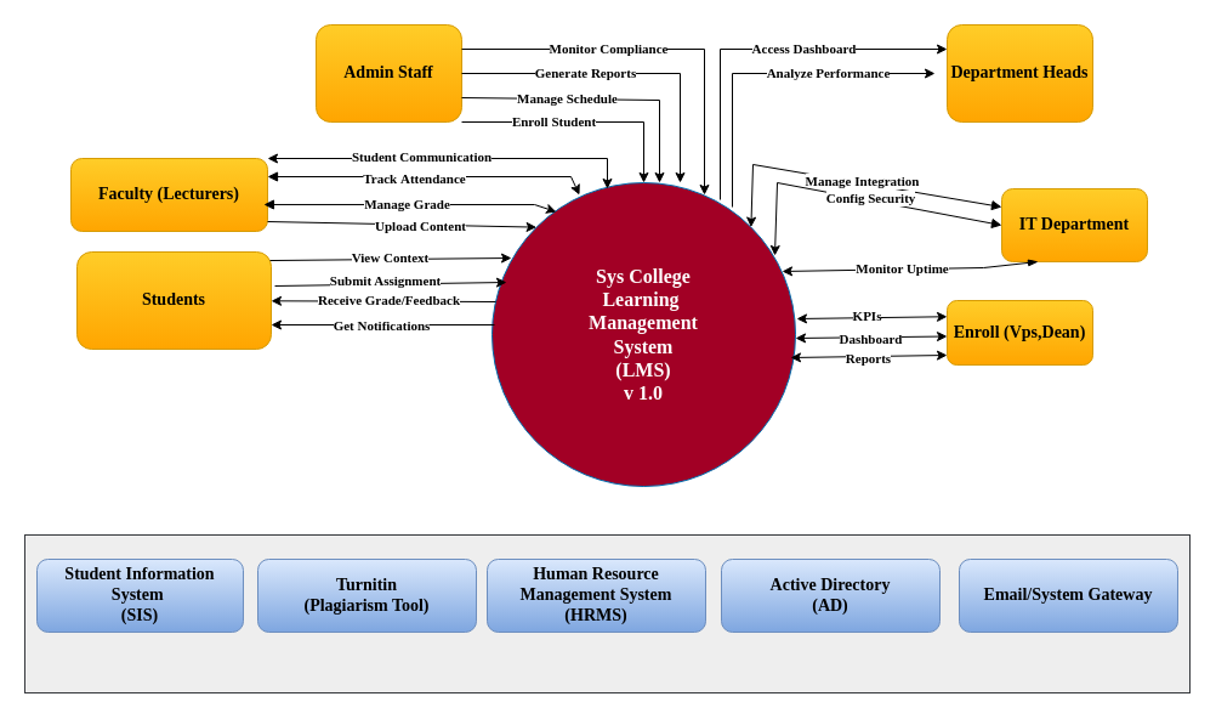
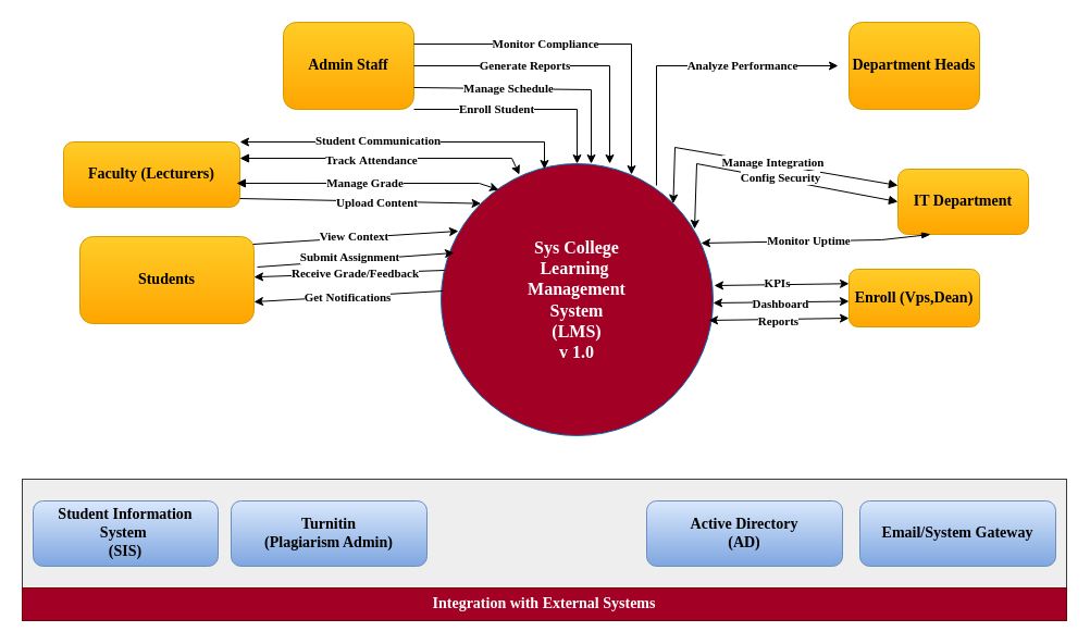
  <mxCell id="0" />
  <mxCell id="1" parent="0" />
  <mxCell id="2" value="&lt;div&gt;&lt;font face=&quot;Verdana&quot; style=&quot;font-size: 16px;&quot;&gt;&lt;b style=&quot;&quot;&gt;Sys College&lt;/b&gt;&lt;/font&gt;&lt;/div&gt;&lt;div&gt;&lt;b style=&quot;font-size: 16px; background-color: transparent;&quot;&gt;&lt;font style=&quot;color: light-dark(rgb(255, 255, 255), rgb(255, 255, 255));&quot; face=&quot;Verdana&quot;&gt;Learning&amp;nbsp;&lt;/font&gt;&lt;/b&gt;&lt;/div&gt;&lt;div&gt;&lt;font face=&quot;Verdana&quot; style=&quot;font-size: 16px;&quot;&gt;&lt;b&gt;Management&lt;/b&gt;&lt;/font&gt;&lt;/div&gt;&lt;div&gt;&lt;font face=&quot;Verdana&quot; style=&quot;font-size: 16px;&quot;&gt;&lt;b&gt;System&lt;/b&gt;&lt;/font&gt;&lt;/div&gt;&lt;div&gt;&lt;font face=&quot;Verdana&quot; style=&quot;font-size: 16px;&quot;&gt;&lt;b&gt;(LMS)&lt;br&gt;&lt;/b&gt;&lt;/font&gt;&lt;div&gt;&lt;font face=&quot;Verdana&quot; style=&quot;font-size: 16px;&quot;&gt;&lt;b style=&quot;&quot;&gt;v 1.0&lt;/b&gt;&lt;/font&gt;&lt;/div&gt;&lt;/div&gt;" style="ellipse;whiteSpace=wrap;html=1;aspect=fixed;fillColor=#a20025;fontColor=#ffffff;strokeColor=#006EAF;" parent="1" vertex="1"><mxGeometry x="405" y="150" width="250" height="250" as="geometry" /></mxCell>
- <mxCell id="3" value="&lt;font style=&quot;font-size: 14px;&quot; face=&quot;Verdana&quot;&gt;&lt;b&gt;Students&lt;/b&gt;&lt;/font&gt;" style="rounded=1;whiteSpace=wrap;html=1;fillColor=#ffcd28;strokeColor=#d79b00;gradientColor=#ffa500;" parent="1" vertex="1"><mxGeometry x="63" y="207" width="160" height="80" as="geometry" /></mxCell>
+ <mxCell id="3" value="&lt;font style=&quot;font-size: 14px;&quot; face=&quot;Verdana&quot;&gt;&lt;b&gt;Students&lt;/b&gt;&lt;/font&gt;" style="rounded=1;whiteSpace=wrap;html=1;fillColor=#ffcd28;strokeColor=#d79b00;gradientColor=#ffa500;" parent="1" vertex="1"><mxGeometry x="73" y="217" width="160" height="80" as="geometry" /></mxCell>
  <mxCell id="4" value="&lt;b&gt;&lt;font style=&quot;font-size: 14px;&quot; face=&quot;Verdana&quot;&gt;Faculty (Lecturers)&lt;/font&gt;&lt;/b&gt;" style="rounded=1;whiteSpace=wrap;html=1;fillColor=#ffcd28;gradientColor=#ffa500;strokeColor=#d79b00;" parent="1" vertex="1"><mxGeometry x="58" y="130" width="162" height="60" as="geometry" /></mxCell>
  <mxCell id="5" value="&lt;b&gt;&lt;font style=&quot;font-size: 14px;&quot; face=&quot;Verdana&quot;&gt;Admin Staff&lt;/font&gt;&lt;/b&gt;" style="rounded=1;whiteSpace=wrap;html=1;fillColor=#ffcd28;gradientColor=#ffa500;strokeColor=#d79b00;" parent="1" vertex="1"><mxGeometry x="260" y="20" width="120" height="80" as="geometry" /></mxCell>
  <mxCell id="6" value="&lt;b&gt;&lt;font style=&quot;font-size: 14px;&quot; face=&quot;Verdana&quot;&gt;Department Heads&lt;/font&gt;&lt;/b&gt;" style="rounded=1;whiteSpace=wrap;html=1;fillColor=#ffcd28;gradientColor=#ffa500;strokeColor=#d79b00;" parent="1" vertex="1"><mxGeometry x="780" y="20" width="120" height="80" as="geometry" /></mxCell>
  <mxCell id="7" value="&lt;b&gt;&lt;font style=&quot;font-size: 14px;&quot; face=&quot;Verdana&quot;&gt;IT Department&lt;/font&gt;&lt;/b&gt;" style="rounded=1;whiteSpace=wrap;html=1;fillColor=#ffcd28;gradientColor=#ffa500;strokeColor=#d79b00;" parent="1" vertex="1"><mxGeometry x="825" y="155" width="120" height="60" as="geometry" /></mxCell>
  <mxCell id="8" value="&lt;b&gt;&lt;font style=&quot;font-size: 14px;&quot; face=&quot;Verdana&quot;&gt;Enroll (Vps,Dean)&lt;/font&gt;&lt;/b&gt;" style="rounded=1;whiteSpace=wrap;html=1;fillColor=#ffcd28;gradientColor=#ffa500;strokeColor=#d79b00;" parent="1" vertex="1"><mxGeometry x="780" y="247" width="120" height="53" as="geometry" /></mxCell>
  <mxCell id="9" value="" style="endArrow=classic;html=1;rounded=0;strokeWidth=1;exitX=0.994;exitY=0.088;exitDx=0;exitDy=0;exitPerimeter=0;entryX=0.064;entryY=0.248;entryDx=0;entryDy=0;entryPerimeter=0;" parent="1" source="3" target="2" edge="1"><mxGeometry width="50" height="50" relative="1" as="geometry"><mxPoint x="250" y="218" as="sourcePoint" /><mxPoint x="400" y="200" as="targetPoint" /></mxGeometry></mxCell>
  <mxCell id="10" value="View Context" style="edgeLabel;html=1;align=center;verticalAlign=middle;resizable=0;points=[];fontFamily=Verdana;fontSize=11;fontStyle=1" parent="9" vertex="1" connectable="0"><mxGeometry x="0.066" y="-1" relative="1" as="geometry"><mxPoint x="-8" y="-2" as="offset" /></mxGeometry></mxCell>
  <mxCell id="11" value="" style="endArrow=classic;html=1;rounded=0;entryX=0.048;entryY=0.328;entryDx=0;entryDy=0;entryPerimeter=0;strokeWidth=1;exitX=1.019;exitY=0.35;exitDx=0;exitDy=0;exitPerimeter=0;" parent="1" source="3" target="2" edge="1"><mxGeometry width="50" height="50" relative="1" as="geometry"><mxPoint x="220" y="235" as="sourcePoint" /><mxPoint x="409.75" y="234.75" as="targetPoint" /></mxGeometry></mxCell>
  <mxCell id="12" value="Submit Assignment" style="edgeLabel;html=1;align=center;verticalAlign=middle;resizable=0;points=[];fontFamily=Verdana;fontSize=11;fontStyle=1" parent="11" vertex="1" connectable="0"><mxGeometry x="0.066" y="-1" relative="1" as="geometry"><mxPoint x="-12" y="-4" as="offset" /></mxGeometry></mxCell>
  <mxCell id="13" value="" style="endArrow=classic;html=1;rounded=0;exitX=0.012;exitY=0.392;exitDx=0;exitDy=0;strokeWidth=1;exitPerimeter=0;" parent="1" source="2" target="3" edge="1"><mxGeometry width="50" height="50" relative="1" as="geometry"><mxPoint x="405" y="254" as="sourcePoint" /><mxPoint x="200" y="254" as="targetPoint" /></mxGeometry></mxCell>
  <mxCell id="14" value="Receive Grade/Feedback" style="edgeLabel;html=1;align=center;verticalAlign=middle;resizable=0;points=[];fontFamily=Verdana;fontSize=11;fontStyle=1" parent="13" vertex="1" connectable="0"><mxGeometry x="0.066" y="-1" relative="1" as="geometry"><mxPoint x="10" as="offset" /></mxGeometry></mxCell>
  <mxCell id="15" value="" style="endArrow=classic;html=1;rounded=0;strokeWidth=1;entryX=1;entryY=0.75;entryDx=0;entryDy=0;exitX=0.008;exitY=0.468;exitDx=0;exitDy=0;exitPerimeter=0;" parent="1" source="2" target="3" edge="1"><mxGeometry width="50" height="50" relative="1" as="geometry"><mxPoint x="405" y="272" as="sourcePoint" /><mxPoint x="200" y="272" as="targetPoint" /></mxGeometry></mxCell>
  <mxCell id="16" value="Get Notifications" style="edgeLabel;html=1;align=center;verticalAlign=middle;resizable=0;points=[];fontFamily=Verdana;fontSize=11;fontStyle=1" parent="15" vertex="1" connectable="0"><mxGeometry x="0.066" y="-1" relative="1" as="geometry"><mxPoint x="4" y="1" as="offset" /></mxGeometry></mxCell>
  <mxCell id="17" value="" style="endArrow=classic;html=1;rounded=0;strokeWidth=1;exitX=1;exitY=0.867;exitDx=0;exitDy=0;entryX=0;entryY=0;entryDx=0;entryDy=0;exitPerimeter=0;" parent="1" source="4" target="2" edge="1"><mxGeometry width="50" height="50" relative="1" as="geometry"><mxPoint x="460" y="60" as="sourcePoint" /><mxPoint x="390" y="170" as="targetPoint" /><Array as="points" /></mxGeometry></mxCell>
  <mxCell id="18" value="Upload&amp;nbsp;&lt;span style=&quot;background-color: light-dark(#ffffff, var(--ge-dark-color, #121212)); color: light-dark(rgb(0, 0, 0), rgb(255, 255, 255));&quot;&gt;Content&lt;/span&gt;" style="edgeLabel;html=1;align=center;verticalAlign=middle;resizable=0;points=[];fontFamily=Verdana;fontSize=11;fontStyle=1" parent="17" vertex="1" connectable="0"><mxGeometry x="0.066" y="-1" relative="1" as="geometry"><mxPoint x="8" as="offset" /></mxGeometry></mxCell>
  <mxCell id="19" value="" style="endArrow=classic;html=1;rounded=0;strokeWidth=1;startArrow=block;startFill=1;entryX=0.212;entryY=0.096;entryDx=0;entryDy=0;entryPerimeter=0;exitX=0.981;exitY=0.633;exitDx=0;exitDy=0;exitPerimeter=0;" parent="1" source="4" target="2" edge="1"><mxGeometry width="50" height="50" relative="1" as="geometry"><mxPoint x="230" y="132" as="sourcePoint" /><mxPoint x="460" y="150" as="targetPoint" /><Array as="points"><mxPoint x="440" y="168" /></Array></mxGeometry></mxCell>
  <mxCell id="20" value="Manage&amp;nbsp;&lt;span style=&quot;background-color: light-dark(#ffffff, var(--ge-dark-color, #121212)); color: light-dark(rgb(0, 0, 0), rgb(255, 255, 255));&quot;&gt;Grade&lt;/span&gt;" style="edgeLabel;html=1;align=center;verticalAlign=middle;resizable=0;points=[];fontFamily=Verdana;fontSize=11;fontStyle=1" parent="19" vertex="1" connectable="0"><mxGeometry x="0.066" y="-1" relative="1" as="geometry"><mxPoint x="-11" y="-1" as="offset" /></mxGeometry></mxCell>
  <mxCell id="21" value="" style="endArrow=classic;html=1;rounded=0;strokeWidth=1;startArrow=block;startFill=1;exitX=1;exitY=0.25;exitDx=0;exitDy=0;entryX=0.288;entryY=0.04;entryDx=0;entryDy=0;entryPerimeter=0;" parent="1" source="4" target="2" edge="1"><mxGeometry width="50" height="50" relative="1" as="geometry"><mxPoint x="310" y="110" as="sourcePoint" /><mxPoint x="580" y="130" as="targetPoint" /><Array as="points"><mxPoint x="350" y="145" /><mxPoint x="470" y="145" /></Array></mxGeometry></mxCell>
  <mxCell id="22" value="Track&amp;nbsp;&lt;span style=&quot;background-color: light-dark(#ffffff, var(--ge-dark-color, #121212)); color: light-dark(rgb(0, 0, 0), rgb(255, 255, 255));&quot;&gt;Attendance&lt;/span&gt;" style="edgeLabel;html=1;align=center;verticalAlign=middle;resizable=0;points=[];fontFamily=Verdana;fontSize=11;fontStyle=1" parent="21" vertex="1" connectable="0"><mxGeometry x="0.066" y="-1" relative="1" as="geometry"><mxPoint x="-22" as="offset" /></mxGeometry></mxCell>
  <mxCell id="23" value="" style="endArrow=classic;startArrow=classic;html=1;rounded=0;strokeWidth=1;entryX=1;entryY=0;entryDx=0;entryDy=0;exitX=0.38;exitY=0.02;exitDx=0;exitDy=0;exitPerimeter=0;" parent="1" source="2" target="4" edge="1"><mxGeometry width="50" height="50" relative="1" as="geometry"><mxPoint x="700" y="160" as="sourcePoint" /><mxPoint x="440" y="70" as="targetPoint" /><Array as="points"><mxPoint x="500" y="130" /></Array></mxGeometry></mxCell>
  <mxCell id="24" value="&lt;font face=&quot;Verdana&quot;&gt;&lt;b&gt;Student&amp;nbsp;&lt;/b&gt;&lt;/font&gt;&lt;b style=&quot;font-family: Verdana; background-color: light-dark(#ffffff, var(--ge-dark-color, #121212)); color: light-dark(rgb(0, 0, 0), rgb(255, 255, 255));&quot;&gt;Communication&lt;/b&gt;" style="edgeLabel;html=1;align=center;verticalAlign=middle;resizable=0;points=[];fontSize=11;" parent="23" vertex="1" connectable="0"><mxGeometry x="0.097" relative="1" as="geometry"><mxPoint x="-12" y="-2" as="offset" /></mxGeometry></mxCell>
  <mxCell id="25" value="" style="endArrow=classic;html=1;rounded=0;exitX=1;exitY=1;exitDx=0;exitDy=0;entryX=0.5;entryY=0;entryDx=0;entryDy=0;" parent="1" source="5" target="2" edge="1"><mxGeometry width="50" height="50" relative="1" as="geometry"><mxPoint x="450" y="70" as="sourcePoint" /><mxPoint x="500" y="20" as="targetPoint" /><Array as="points"><mxPoint x="530" y="100" /></Array></mxGeometry></mxCell>
  <mxCell id="26" value="&lt;font face=&quot;Verdana&quot;&gt;&lt;b&gt;Enroll Student&lt;/b&gt;&lt;/font&gt;" style="edgeLabel;html=1;align=center;verticalAlign=middle;resizable=0;points=[];" parent="25" vertex="1" connectable="0"><mxGeometry x="-0.25" y="-2" relative="1" as="geometry"><mxPoint y="-3" as="offset" /></mxGeometry></mxCell>
  <mxCell id="27" value="" style="endArrow=classic;html=1;rounded=0;exitX=1;exitY=0.75;exitDx=0;exitDy=0;entryX=0.552;entryY=0;entryDx=0;entryDy=0;entryPerimeter=0;exitPerimeter=0;" parent="1" source="5" target="2" edge="1"><mxGeometry width="50" height="50" relative="1" as="geometry"><mxPoint x="390" y="82" as="sourcePoint" /><mxPoint x="540" y="132" as="targetPoint" /><Array as="points"><mxPoint x="543" y="82" /></Array></mxGeometry></mxCell>
  <mxCell id="28" value="&lt;font face=&quot;Verdana&quot;&gt;&lt;b&gt;Manage Schedule&lt;/b&gt;&lt;/font&gt;" style="edgeLabel;html=1;align=center;verticalAlign=middle;resizable=0;points=[];" parent="27" vertex="1" connectable="0"><mxGeometry x="-0.25" y="-2" relative="1" as="geometry"><mxPoint y="-3" as="offset" /></mxGeometry></mxCell>
  <mxCell id="29" value="" style="endArrow=classic;html=1;rounded=0;exitX=1;exitY=0.5;exitDx=0;exitDy=0;" parent="1" source="5" edge="1"><mxGeometry width="50" height="50" relative="1" as="geometry"><mxPoint x="400" y="80" as="sourcePoint" /><mxPoint x="560" y="150" as="targetPoint" /><Array as="points"><mxPoint x="560" y="60" /></Array></mxGeometry></mxCell>
  <mxCell id="30" value="&lt;font face=&quot;Verdana&quot;&gt;&lt;b&gt;Generate Reports&lt;/b&gt;&lt;/font&gt;" style="edgeLabel;html=1;align=center;verticalAlign=middle;resizable=0;points=[];" parent="29" vertex="1" connectable="0"><mxGeometry x="-0.25" y="-2" relative="1" as="geometry"><mxPoint y="-3" as="offset" /></mxGeometry></mxCell>
  <mxCell id="31" value="" style="endArrow=classic;html=1;rounded=0;exitX=1;exitY=0.25;exitDx=0;exitDy=0;" parent="1" source="5" edge="1"><mxGeometry width="50" height="50" relative="1" as="geometry"><mxPoint x="395" y="40" as="sourcePoint" /><mxPoint x="580" y="160" as="targetPoint" /><Array as="points"><mxPoint x="580" y="40" /></Array></mxGeometry></mxCell>
  <mxCell id="32" value="&lt;font face=&quot;Verdana&quot;&gt;&lt;b&gt;Monitor Compliance&lt;/b&gt;&lt;/font&gt;" style="edgeLabel;html=1;align=center;verticalAlign=middle;resizable=0;points=[];" parent="31" vertex="1" connectable="0"><mxGeometry x="-0.25" y="-2" relative="1" as="geometry"><mxPoint y="-3" as="offset" /></mxGeometry></mxCell>
- <mxCell id="33" value="" style="endArrow=classic;html=1;rounded=0;exitX=0.752;exitY=0.056;exitDx=0;exitDy=0;exitPerimeter=0;entryX=0;entryY=0.25;entryDx=0;entryDy=0;" parent="1" source="2" target="6" edge="1"><mxGeometry width="50" height="50" relative="1" as="geometry"><mxPoint x="660" y="190" as="sourcePoint" /><mxPoint x="710" y="140" as="targetPoint" /><Array as="points"><mxPoint x="593" y="40" /></Array></mxGeometry></mxCell>
- <mxCell id="34" value="&lt;font face=&quot;Verdana&quot;&gt;&lt;b&gt;Access Dashboard&lt;/b&gt;&lt;/font&gt;" style="edgeLabel;html=1;align=center;verticalAlign=middle;resizable=0;points=[];" parent="33" vertex="1" connectable="0"><mxGeometry x="0.235" y="1" relative="1" as="geometry"><mxPoint as="offset" /></mxGeometry></mxCell>
  <mxCell id="35" value="" style="endArrow=classic;html=1;rounded=0;" parent="1" edge="1"><mxGeometry width="50" height="50" relative="1" as="geometry"><mxPoint x="603" y="170" as="sourcePoint" /><mxPoint x="770" y="60" as="targetPoint" /><Array as="points"><mxPoint x="603" y="60" /></Array></mxGeometry></mxCell>
  <mxCell id="36" value="&lt;font face=&quot;Verdana&quot;&gt;&lt;b&gt;Analyze Performance&lt;/b&gt;&lt;/font&gt;" style="edgeLabel;html=1;align=center;verticalAlign=middle;resizable=0;points=[];" parent="35" vertex="1" connectable="0"><mxGeometry x="0.235" y="1" relative="1" as="geometry"><mxPoint x="17" as="offset" /></mxGeometry></mxCell>
  <mxCell id="37" value="" style="endArrow=classic;html=1;rounded=0;exitX=0;exitY=0.25;exitDx=0;exitDy=0;entryX=1;entryY=0;entryDx=0;entryDy=0;startArrow=block;startFill=1;" parent="1" source="7" target="2" edge="1"><mxGeometry width="50" height="50" relative="1" as="geometry"><mxPoint x="670" y="150" as="sourcePoint" /><mxPoint x="720" y="100" as="targetPoint" /><Array as="points"><mxPoint x="620" y="135" /></Array></mxGeometry></mxCell>
  <mxCell id="38" value="&lt;b&gt;&lt;font face=&quot;Verdana&quot;&gt;Manage Integration&lt;/font&gt;&lt;/b&gt;" style="edgeLabel;html=1;align=center;verticalAlign=middle;resizable=0;points=[];" parent="37" vertex="1" connectable="0"><mxGeometry x="0.021" y="1" relative="1" as="geometry"><mxPoint x="16" as="offset" /></mxGeometry></mxCell>
  <mxCell id="39" value="" style="endArrow=classic;html=1;rounded=0;exitX=0;exitY=0.5;exitDx=0;exitDy=0;entryX=0.932;entryY=0.24;entryDx=0;entryDy=0;entryPerimeter=0;startArrow=block;startFill=1;" parent="1" source="7" target="2" edge="1"><mxGeometry width="50" height="50" relative="1" as="geometry"><mxPoint x="790" y="145" as="sourcePoint" /><mxPoint x="628" y="197" as="targetPoint" /><Array as="points"><mxPoint x="640" y="150" /></Array></mxGeometry></mxCell>
  <mxCell id="40" value="&lt;b&gt;&lt;font face=&quot;Verdana&quot;&gt;Config Security&lt;/font&gt;&lt;/b&gt;" style="edgeLabel;html=1;align=center;verticalAlign=middle;resizable=0;points=[];" parent="39" vertex="1" connectable="0"><mxGeometry x="0.021" y="1" relative="1" as="geometry"><mxPoint x="16" as="offset" /></mxGeometry></mxCell>
  <mxCell id="41" value="" style="endArrow=classic;html=1;rounded=0;exitX=0.25;exitY=1;exitDx=0;exitDy=0;entryX=0.956;entryY=0.292;entryDx=0;entryDy=0;entryPerimeter=0;startArrow=blockThin;startFill=1;" parent="1" source="7" target="2" edge="1"><mxGeometry width="50" height="50" relative="1" as="geometry"><mxPoint x="740" y="270" as="sourcePoint" /><mxPoint x="790" y="220" as="targetPoint" /><Array as="points"><mxPoint x="810" y="220" /></Array></mxGeometry></mxCell>
  <mxCell id="42" value="&lt;b&gt;&lt;font face=&quot;Verdana&quot;&gt;Monitor Uptime&lt;/font&gt;&lt;/b&gt;" style="edgeLabel;html=1;align=center;verticalAlign=middle;resizable=0;points=[];" parent="41" vertex="1" connectable="0"><mxGeometry x="0.068" y="2" relative="1" as="geometry"><mxPoint y="-3" as="offset" /></mxGeometry></mxCell>
  <mxCell id="43" value="" style="endArrow=classic;startArrow=classic;html=1;rounded=0;entryX=0;entryY=0.25;entryDx=0;entryDy=0;exitX=1.004;exitY=0.448;exitDx=0;exitDy=0;exitPerimeter=0;" parent="1" source="2" target="8" edge="1"><mxGeometry width="50" height="50" relative="1" as="geometry"><mxPoint x="670" y="340" as="sourcePoint" /><mxPoint x="720" y="290" as="targetPoint" /></mxGeometry></mxCell>
  <mxCell id="44" value="&lt;b&gt;&lt;font face=&quot;Verdana&quot;&gt;KPIs&lt;/font&gt;&lt;/b&gt;" style="edgeLabel;html=1;align=center;verticalAlign=middle;resizable=0;points=[];" parent="43" vertex="1" connectable="0"><mxGeometry x="-0.081" y="-1" relative="1" as="geometry"><mxPoint y="-3" as="offset" /></mxGeometry></mxCell>
  <mxCell id="45" value="" style="endArrow=classic;startArrow=classic;html=1;rounded=0;exitX=1;exitY=0.5;exitDx=0;exitDy=0;entryX=0;entryY=0.5;entryDx=0;entryDy=0;" parent="1" edge="1"><mxGeometry width="50" height="50" relative="1" as="geometry"><mxPoint x="655" y="278" as="sourcePoint" /><mxPoint x="780" y="276.5" as="targetPoint" /></mxGeometry></mxCell>
  <mxCell id="46" value="&lt;b&gt;&lt;font face=&quot;Verdana&quot;&gt;Dashboard&lt;/font&gt;&lt;/b&gt;" style="edgeLabel;html=1;align=center;verticalAlign=middle;resizable=0;points=[];" parent="45" vertex="1" connectable="0"><mxGeometry x="-0.081" y="-1" relative="1" as="geometry"><mxPoint x="4" as="offset" /></mxGeometry></mxCell>
  <mxCell id="47" value="" style="endArrow=classic;startArrow=classic;html=1;rounded=0;exitX=0.984;exitY=0.568;exitDx=0;exitDy=0;exitPerimeter=0;" edge="1" parent="1"><mxGeometry width="50" height="50" relative="1" as="geometry"><mxPoint x="651" y="294" as="sourcePoint" /><mxPoint x="780" y="292" as="targetPoint" /></mxGeometry></mxCell>
  <mxCell id="48" value="&lt;b&gt;&lt;font face=&quot;Verdana&quot;&gt;Reports&lt;/font&gt;&lt;/b&gt;" style="edgeLabel;html=1;align=center;verticalAlign=middle;resizable=0;points=[];" vertex="1" connectable="0" parent="47"><mxGeometry x="-0.081" y="-1" relative="1" as="geometry"><mxPoint x="4" as="offset" /></mxGeometry></mxCell>
  <mxCell id="49" value="" style="rounded=0;whiteSpace=wrap;html=1;fillColor=#eeeeee;strokeColor=#36393d;" vertex="1" parent="1"><mxGeometry x="20" y="440" width="960" height="130" as="geometry" /></mxCell>
+ <mxCell id="50" value="Integration with External Systems" style="text;html=1;align=center;verticalAlign=middle;whiteSpace=wrap;rounded=0;fontFamily=Verdana;fontSize=14;fontStyle=1;fillColor=#a20025;fontColor=#ffffff;strokeColor=#6F0000;" vertex="1" parent="1"><mxGeometry x="20" y="540" width="960" height="30" as="geometry" /></mxCell>
  <mxCell id="51" value="&lt;b&gt;&lt;font style=&quot;font-size: 14px;&quot; face=&quot;Verdana&quot;&gt;Student Information System&amp;nbsp;&lt;/font&gt;&lt;/b&gt;&lt;div&gt;&lt;b&gt;&lt;font style=&quot;font-size: 14px;&quot; face=&quot;Verdana&quot;&gt;(SIS)&lt;/font&gt;&lt;/b&gt;&lt;/div&gt;" style="rounded=1;whiteSpace=wrap;html=1;fillColor=#dae8fc;strokeColor=#6c8ebf;gradientColor=#7ea6e0;" parent="1" vertex="1"><mxGeometry x="30" y="460" width="170" height="60" as="geometry" /></mxCell>
- <mxCell id="52" value="&lt;b&gt;&lt;font style=&quot;font-size: 14px;&quot; face=&quot;Verdana&quot;&gt;Human Resource Management System&lt;br&gt;(HRMS)&lt;/font&gt;&lt;/b&gt;" style="rounded=1;whiteSpace=wrap;html=1;fillColor=#dae8fc;strokeColor=#6c8ebf;gradientColor=#7ea6e0;" parent="1" vertex="1"><mxGeometry x="401" y="460" width="180" height="60" as="geometry" /></mxCell>
  <mxCell id="53" value="&lt;font face=&quot;Verdana&quot;&gt;&lt;span style=&quot;font-size: 14px;&quot;&gt;&lt;b&gt;Active Directory&lt;/b&gt;&lt;/span&gt;&lt;/font&gt;&lt;div&gt;&lt;b style=&quot;font-size: 14px; font-family: Verdana; background-color: transparent; color: light-dark(rgb(0, 0, 0), rgb(255, 255, 255));&quot;&gt;(AD)&lt;/b&gt;&lt;/div&gt;" style="rounded=1;whiteSpace=wrap;html=1;fillColor=#dae8fc;strokeColor=#6c8ebf;gradientColor=#7ea6e0;" parent="1" vertex="1"><mxGeometry x="594" y="460" width="180" height="60" as="geometry" /></mxCell>
  <mxCell id="54" value="&lt;font face=&quot;Verdana&quot;&gt;&lt;span style=&quot;font-size: 14px;&quot;&gt;&lt;b&gt;Email/System Gateway&lt;/b&gt;&lt;/span&gt;&lt;/font&gt;" style="rounded=1;whiteSpace=wrap;html=1;fillColor=#dae8fc;strokeColor=#6c8ebf;gradientColor=#7ea6e0;" parent="1" vertex="1"><mxGeometry x="790" y="460" width="180" height="60" as="geometry" /></mxCell>
- <mxCell id="55" value="&lt;font face=&quot;Verdana&quot;&gt;&lt;span style=&quot;font-size: 14px;&quot;&gt;&lt;b&gt;Turnitin&lt;br&gt;(Plagiarism Tool)&lt;/b&gt;&lt;/span&gt;&lt;/font&gt;" style="rounded=1;whiteSpace=wrap;html=1;fillColor=#dae8fc;strokeColor=#6c8ebf;gradientColor=#7ea6e0;" parent="1" vertex="1"><mxGeometry x="212" y="460" width="180" height="60" as="geometry" /></mxCell>
+ <mxCell id="55" value="&lt;font face=&quot;Verdana&quot;&gt;&lt;span style=&quot;font-size: 14px;&quot;&gt;&lt;b&gt;Turnitin&lt;br&gt;(Plagiarism Admin)&lt;/b&gt;&lt;/span&gt;&lt;/font&gt;" style="rounded=1;whiteSpace=wrap;html=1;fillColor=#dae8fc;strokeColor=#6c8ebf;gradientColor=#7ea6e0;" parent="1" vertex="1"><mxGeometry x="212" y="460" width="180" height="60" as="geometry" /></mxCell>
